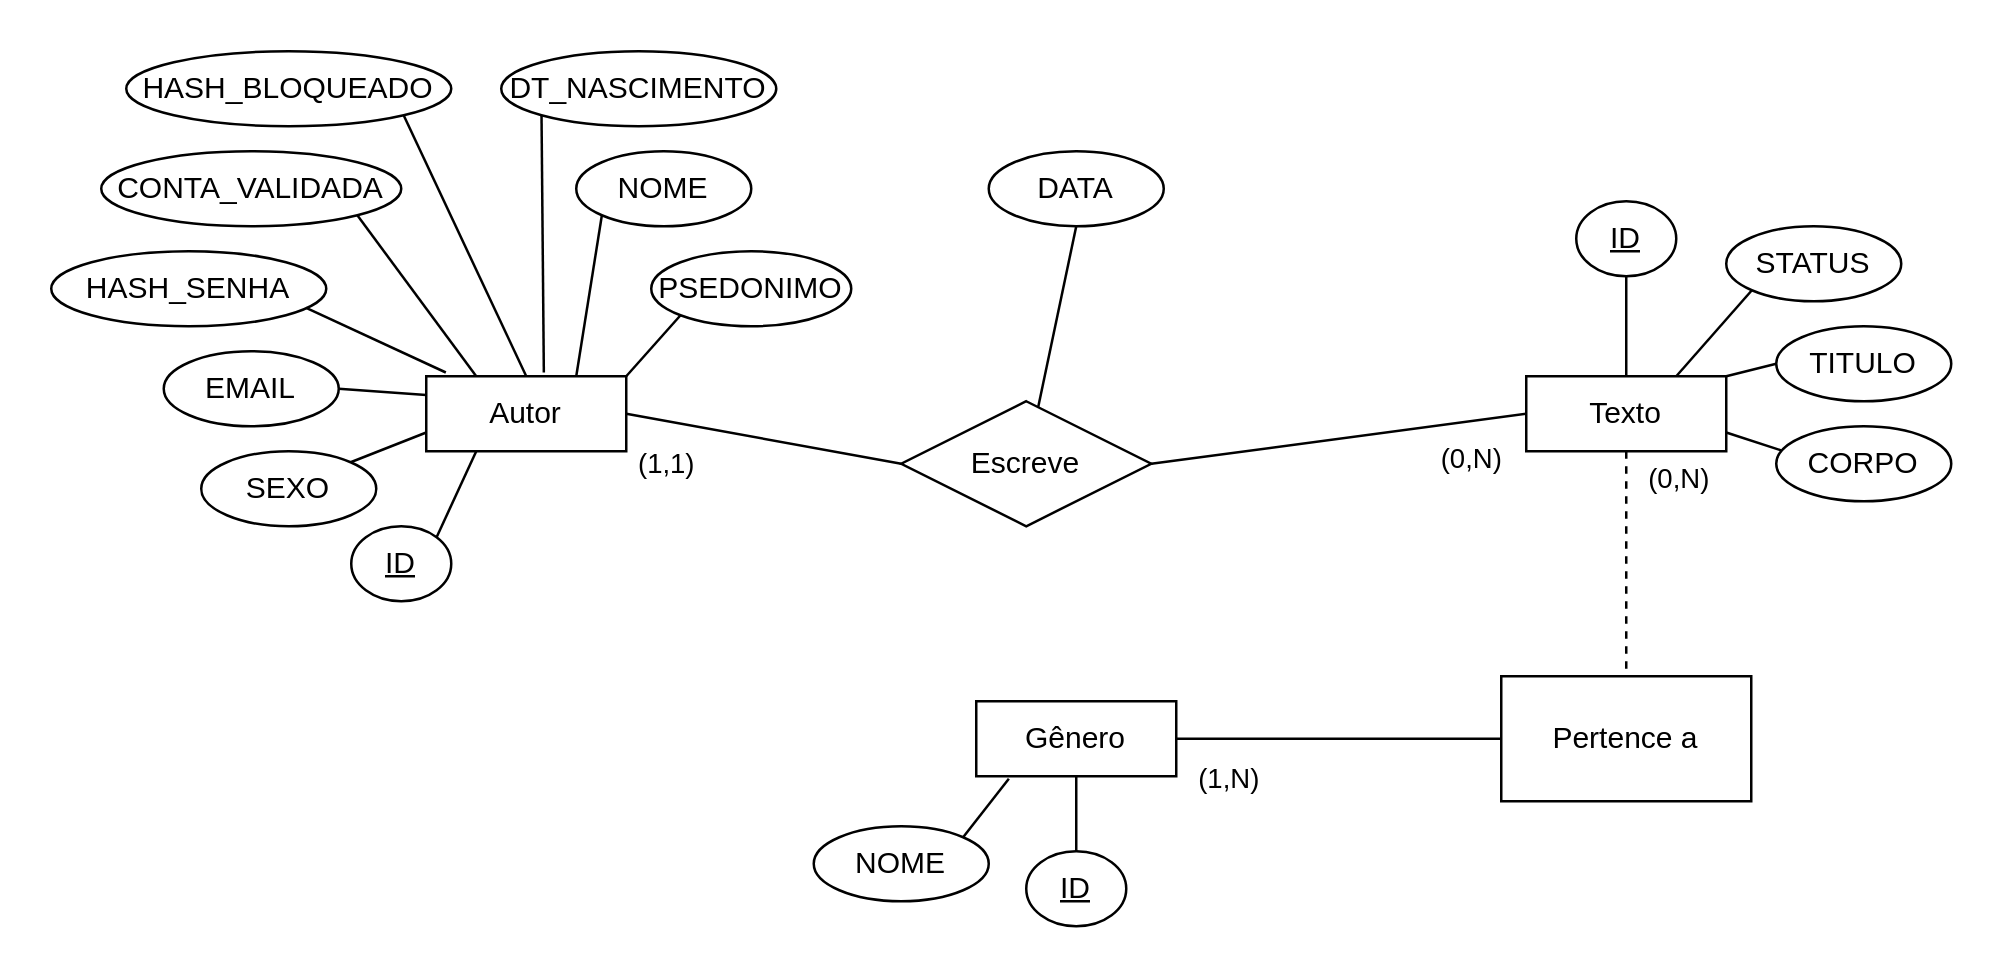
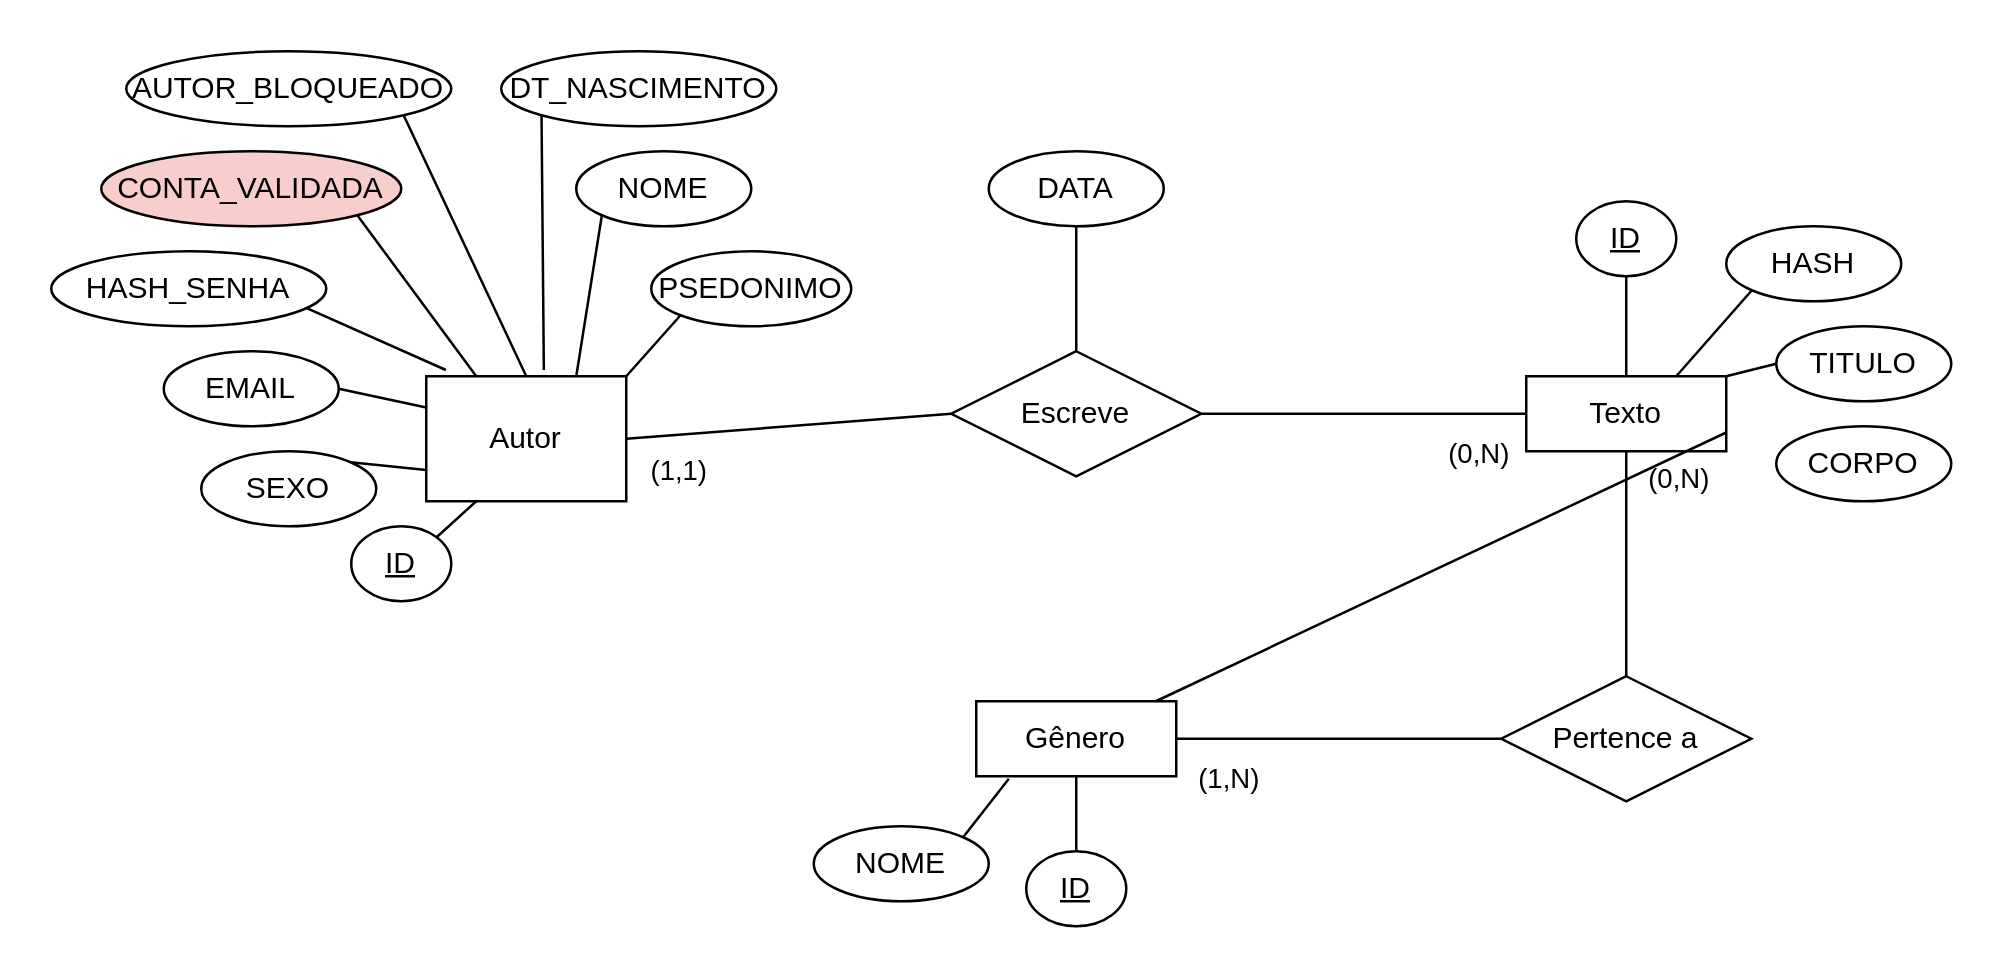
  <mxCell id="0" />
  <mxCell id="1" parent="0" />
- <mxCell id="2" value="&lt;div&gt;Autor&lt;/div&gt;" style="rounded=0;whiteSpace=wrap;html=1;" vertex="1" parent="1"><mxGeometry x="170" y="150" width="80" height="30" as="geometry" /></mxCell>
- <mxCell id="3" value="&lt;div&gt;Escreve&lt;/div&gt;" style="rhombus;whiteSpace=wrap;html=1;" vertex="1" parent="1"><mxGeometry x="360" y="160" width="100" height="50" as="geometry" /></mxCell>
+ <mxCell id="2" value="&lt;div&gt;Autor&lt;/div&gt;" style="rounded=0;whiteSpace=wrap;html=1;" vertex="1" parent="1"><mxGeometry x="170" y="150" width="80" height="50" as="geometry" /></mxCell>
+ <mxCell id="3" value="&lt;div&gt;Escreve&lt;/div&gt;" style="rhombus;whiteSpace=wrap;html=1;" vertex="1" parent="1"><mxGeometry x="380" y="140" width="100" height="50" as="geometry" /></mxCell>
  <mxCell id="4" value="&lt;div&gt;Texto&lt;/div&gt;" style="rounded=0;whiteSpace=wrap;html=1;" vertex="1" parent="1"><mxGeometry x="610" y="150" width="80" height="30" as="geometry" /></mxCell>
- <mxCell id="5" value="Pertence a" style="whiteSpace=wrap;html=1;rounded=0;" vertex="1" parent="1"><mxGeometry x="600" y="270" width="100" height="50" as="geometry" /></mxCell>
+ <mxCell id="5" value="Pertence a" style="rhombus;whiteSpace=wrap;html=1;" vertex="1" parent="1"><mxGeometry x="600" y="270" width="100" height="50" as="geometry" /></mxCell>
  <mxCell id="6" value="Gênero" style="rounded=0;whiteSpace=wrap;html=1;" vertex="1" parent="1"><mxGeometry x="390" y="280" width="80" height="30" as="geometry" /></mxCell>
  <mxCell id="7" value="" style="endArrow=none;html=1;rounded=0;exitX=1;exitY=0.5;exitDx=0;exitDy=0;entryX=0;entryY=0.5;entryDx=0;entryDy=0;" edge="1" parent="1" source="2" target="3"><mxGeometry width="50" height="50" relative="1" as="geometry"><mxPoint x="400" y="260" as="sourcePoint" /><mxPoint x="450" y="210" as="targetPoint" /></mxGeometry></mxCell>
  <mxCell id="8" value="&lt;div&gt;(1,1)&lt;/div&gt;" style="edgeLabel;html=1;align=center;verticalAlign=middle;resizable=0;points=[];" vertex="1" connectable="0" parent="7"><mxGeometry x="-0.538" y="-3" relative="1" as="geometry"><mxPoint x="-10" y="12" as="offset" /></mxGeometry></mxCell>
  <mxCell id="9" value="" style="endArrow=none;html=1;rounded=0;exitX=1;exitY=0.5;exitDx=0;exitDy=0;entryX=0;entryY=0.5;entryDx=0;entryDy=0;" edge="1" parent="1" source="3" target="4"><mxGeometry width="50" height="50" relative="1" as="geometry"><mxPoint x="260" y="175" as="sourcePoint" /><mxPoint x="390" y="175" as="targetPoint" /></mxGeometry></mxCell>
  <mxCell id="10" value="&lt;div&gt;(0,N)&lt;/div&gt;" style="edgeLabel;html=1;align=center;verticalAlign=middle;resizable=0;points=[];" vertex="1" connectable="0" parent="9"><mxGeometry x="0.785" relative="1" as="geometry"><mxPoint x="-6" y="15" as="offset" /></mxGeometry></mxCell>
- <mxCell id="11" value="" style="endArrow=none;html=1;rounded=0;exitX=0.5;exitY=1;exitDx=0;exitDy=0;entryX=0.5;entryY=0;entryDx=0;entryDy=0;dashed=1;" edge="1" parent="1" source="4" target="5"><mxGeometry width="50" height="50" relative="1" as="geometry"><mxPoint x="490" y="175" as="sourcePoint" /><mxPoint x="620" y="175" as="targetPoint" /></mxGeometry></mxCell>
+ <mxCell id="11" value="" style="endArrow=none;html=1;rounded=0;exitX=0.5;exitY=1;exitDx=0;exitDy=0;entryX=0.5;entryY=0;entryDx=0;entryDy=0;" edge="1" parent="1" source="4" target="5"><mxGeometry width="50" height="50" relative="1" as="geometry"><mxPoint x="490" y="175" as="sourcePoint" /><mxPoint x="620" y="175" as="targetPoint" /></mxGeometry></mxCell>
  <mxCell id="12" value="&lt;div&gt;(0,N)&lt;/div&gt;" style="edgeLabel;html=1;align=center;verticalAlign=middle;resizable=0;points=[];" vertex="1" connectable="0" parent="11"><mxGeometry x="-0.689" y="2" relative="1" as="geometry"><mxPoint x="18" y="-4" as="offset" /></mxGeometry></mxCell>
  <mxCell id="13" value="" style="endArrow=none;html=1;rounded=0;exitX=0;exitY=0.5;exitDx=0;exitDy=0;entryX=1;entryY=0.5;entryDx=0;entryDy=0;" edge="1" parent="1" source="5" target="6"><mxGeometry width="50" height="50" relative="1" as="geometry"><mxPoint x="660" y="190" as="sourcePoint" /><mxPoint x="660" y="280" as="targetPoint" /></mxGeometry></mxCell>
  <mxCell id="14" value="&lt;div&gt;(1,N)&lt;/div&gt;" style="edgeLabel;html=1;align=center;verticalAlign=middle;resizable=0;points=[];" vertex="1" connectable="0" parent="13"><mxGeometry x="0.631" y="-1" relative="1" as="geometry"><mxPoint x="-4" y="16" as="offset" /></mxGeometry></mxCell>
  <mxCell id="15" value="&lt;u&gt;ID&lt;/u&gt;" style="ellipse;whiteSpace=wrap;html=1;" vertex="1" parent="1"><mxGeometry x="140" y="210" width="40" height="30" as="geometry" /></mxCell>
  <mxCell id="16" value="&lt;u&gt;ID&lt;/u&gt;" style="ellipse;whiteSpace=wrap;html=1;" vertex="1" parent="1"><mxGeometry x="630" y="80" width="40" height="30" as="geometry" /></mxCell>
  <mxCell id="17" value="&lt;u&gt;ID&lt;/u&gt;" style="ellipse;whiteSpace=wrap;html=1;" vertex="1" parent="1"><mxGeometry x="410" y="340" width="40" height="30" as="geometry" /></mxCell>
  <mxCell id="18" value="" style="endArrow=none;html=1;rounded=0;entryX=0.5;entryY=1;entryDx=0;entryDy=0;exitX=0.5;exitY=0;exitDx=0;exitDy=0;" edge="1" parent="1" source="4" target="16"><mxGeometry width="50" height="50" relative="1" as="geometry"><mxPoint x="400" y="260" as="sourcePoint" /><mxPoint x="450" y="210" as="targetPoint" /></mxGeometry></mxCell>
  <mxCell id="19" value="" style="endArrow=none;html=1;rounded=0;exitX=0.25;exitY=1;exitDx=0;exitDy=0;entryX=1;entryY=0;entryDx=0;entryDy=0;" edge="1" parent="1" source="2" target="15"><mxGeometry width="50" height="50" relative="1" as="geometry"><mxPoint x="400" y="260" as="sourcePoint" /><mxPoint x="180" y="200" as="targetPoint" /></mxGeometry></mxCell>
  <mxCell id="20" value="" style="endArrow=none;html=1;rounded=0;entryX=0.5;entryY=0;entryDx=0;entryDy=0;exitX=0.5;exitY=1;exitDx=0;exitDy=0;" edge="1" parent="1" source="6" target="17"><mxGeometry width="50" height="50" relative="1" as="geometry"><mxPoint x="400" y="260" as="sourcePoint" /><mxPoint x="450" y="210" as="targetPoint" /></mxGeometry></mxCell>
  <mxCell id="21" value="NOME" style="ellipse;whiteSpace=wrap;html=1;" vertex="1" parent="1"><mxGeometry x="230" y="60" width="70" height="30" as="geometry" /></mxCell>
  <mxCell id="22" value="PSEDONIMO" style="ellipse;whiteSpace=wrap;html=1;" vertex="1" parent="1"><mxGeometry x="260" y="100" width="80" height="30" as="geometry" /></mxCell>
  <mxCell id="23" value="DT_NASCIMENTO" style="ellipse;whiteSpace=wrap;html=1;" vertex="1" parent="1"><mxGeometry x="200" y="20" width="110" height="30" as="geometry" /></mxCell>
  <mxCell id="24" value="EMAIL" style="ellipse;whiteSpace=wrap;html=1;" vertex="1" parent="1"><mxGeometry x="65" y="140" width="70" height="30" as="geometry" /></mxCell>
  <mxCell id="25" value="&lt;div&gt;SEXO&lt;/div&gt;" style="ellipse;whiteSpace=wrap;html=1;" vertex="1" parent="1"><mxGeometry x="80" y="180" width="70" height="30" as="geometry" /></mxCell>
  <mxCell id="26" value="HASH_SENHA" style="ellipse;whiteSpace=wrap;html=1;" vertex="1" parent="1"><mxGeometry x="20" y="100" width="110" height="30" as="geometry" /></mxCell>
- <mxCell id="27" value="CONTA_VALIDADA" style="ellipse;whiteSpace=wrap;html=1;" vertex="1" parent="1"><mxGeometry x="40" y="60" width="120" height="30" as="geometry" /></mxCell>
- <mxCell id="28" value="HASH_BLOQUEADO" style="ellipse;whiteSpace=wrap;html=1;" vertex="1" parent="1"><mxGeometry x="50" y="20" width="130" height="30" as="geometry" /></mxCell>
+ <mxCell id="27" value="CONTA_VALIDADA" style="ellipse;whiteSpace=wrap;html=1;fillColor=#f8cecc;" vertex="1" parent="1"><mxGeometry x="40" y="60" width="120" height="30" as="geometry" /></mxCell>
+ <mxCell id="28" value="AUTOR_BLOQUEADO" style="ellipse;whiteSpace=wrap;html=1;" vertex="1" parent="1"><mxGeometry x="50" y="20" width="130" height="30" as="geometry" /></mxCell>
  <mxCell id="29" value="" style="endArrow=none;html=1;rounded=0;exitX=0;exitY=0.75;exitDx=0;exitDy=0;entryX=1;entryY=0;entryDx=0;entryDy=0;" edge="1" parent="1" source="2" target="25"><mxGeometry width="50" height="50" relative="1" as="geometry"><mxPoint x="200" y="190" as="sourcePoint" /><mxPoint x="184.142" y="224.393" as="targetPoint" /></mxGeometry></mxCell>
  <mxCell id="30" value="" style="endArrow=none;html=1;rounded=0;exitX=0;exitY=0.25;exitDx=0;exitDy=0;entryX=1;entryY=0.5;entryDx=0;entryDy=0;" edge="1" parent="1" source="2" target="24"><mxGeometry width="50" height="50" relative="1" as="geometry"><mxPoint x="210" y="200" as="sourcePoint" /><mxPoint x="194.142" y="234.393" as="targetPoint" /></mxGeometry></mxCell>
  <mxCell id="31" value="" style="endArrow=none;html=1;rounded=0;exitX=0.098;exitY=-0.05;exitDx=0;exitDy=0;entryX=0.927;entryY=0.756;entryDx=0;entryDy=0;exitPerimeter=0;entryPerimeter=0;" edge="1" parent="1" source="2" target="26"><mxGeometry width="50" height="50" relative="1" as="geometry"><mxPoint x="220" y="210" as="sourcePoint" /><mxPoint x="204.142" y="244.393" as="targetPoint" /></mxGeometry></mxCell>
  <mxCell id="32" value="" style="endArrow=none;html=1;rounded=0;entryX=1;entryY=1;entryDx=0;entryDy=0;exitX=0.25;exitY=0;exitDx=0;exitDy=0;" edge="1" parent="1" source="2" target="27"><mxGeometry width="50" height="50" relative="1" as="geometry"><mxPoint x="188" y="160" as="sourcePoint" /><mxPoint x="141.97" y="132.68" as="targetPoint" /></mxGeometry></mxCell>
  <mxCell id="33" value="" style="endArrow=none;html=1;rounded=0;exitX=0.5;exitY=0;exitDx=0;exitDy=0;entryX=1;entryY=1;entryDx=0;entryDy=0;" edge="1" parent="1" source="2" target="28"><mxGeometry width="50" height="50" relative="1" as="geometry"><mxPoint x="197.84" y="168.5" as="sourcePoint" /><mxPoint x="170" y="50" as="targetPoint" /></mxGeometry></mxCell>
  <mxCell id="34" value="" style="endArrow=none;html=1;rounded=0;exitX=0.588;exitY=-0.05;exitDx=0;exitDy=0;entryX=0;entryY=1;entryDx=0;entryDy=0;exitPerimeter=0;" edge="1" parent="1" source="2" target="23"><mxGeometry width="50" height="50" relative="1" as="geometry"><mxPoint x="207.84" y="178.5" as="sourcePoint" /><mxPoint x="161.97" y="152.68" as="targetPoint" /></mxGeometry></mxCell>
  <mxCell id="35" value="" style="endArrow=none;html=1;rounded=0;exitX=0.75;exitY=0;exitDx=0;exitDy=0;entryX=0;entryY=1;entryDx=0;entryDy=0;" edge="1" parent="1" source="2" target="21"><mxGeometry width="50" height="50" relative="1" as="geometry"><mxPoint x="227.04" y="158.5" as="sourcePoint" /><mxPoint x="226.109" y="55.607" as="targetPoint" /></mxGeometry></mxCell>
  <mxCell id="36" value="" style="endArrow=none;html=1;rounded=0;exitX=1;exitY=0;exitDx=0;exitDy=0;entryX=0;entryY=1;entryDx=0;entryDy=0;" edge="1" parent="1" source="2" target="22"><mxGeometry width="50" height="50" relative="1" as="geometry"><mxPoint x="237.04" y="168.5" as="sourcePoint" /><mxPoint x="236.109" y="65.607" as="targetPoint" /></mxGeometry></mxCell>
  <mxCell id="37" value="DATA" style="ellipse;whiteSpace=wrap;html=1;" vertex="1" parent="1"><mxGeometry x="395" y="60" width="70" height="30" as="geometry" /></mxCell>
  <mxCell id="38" value="" style="endArrow=none;html=1;rounded=0;entryX=0.5;entryY=1;entryDx=0;entryDy=0;" edge="1" parent="1" source="3" target="37"><mxGeometry width="50" height="50" relative="1" as="geometry"><mxPoint x="240" y="160" as="sourcePoint" /><mxPoint x="250.251" y="95.607" as="targetPoint" /></mxGeometry></mxCell>
- <mxCell id="39" value="STATUS" style="ellipse;whiteSpace=wrap;html=1;" vertex="1" parent="1"><mxGeometry x="690" y="90" width="70" height="30" as="geometry" /></mxCell>
+ <mxCell id="39" value="HASH" style="ellipse;whiteSpace=wrap;html=1;" vertex="1" parent="1"><mxGeometry x="690" y="90" width="70" height="30" as="geometry" /></mxCell>
  <mxCell id="40" value="TITULO" style="ellipse;whiteSpace=wrap;html=1;" vertex="1" parent="1"><mxGeometry x="710" y="130" width="70" height="30" as="geometry" /></mxCell>
  <mxCell id="41" value="CORPO" style="ellipse;whiteSpace=wrap;html=1;" vertex="1" parent="1"><mxGeometry x="710" y="170" width="70" height="30" as="geometry" /></mxCell>
  <mxCell id="42" value="" style="endArrow=none;html=1;rounded=0;entryX=0;entryY=1;entryDx=0;entryDy=0;exitX=0.75;exitY=0;exitDx=0;exitDy=0;" edge="1" parent="1" source="4" target="39"><mxGeometry width="50" height="50" relative="1" as="geometry"><mxPoint x="660" y="160" as="sourcePoint" /><mxPoint x="660" y="120" as="targetPoint" /></mxGeometry></mxCell>
  <mxCell id="43" value="" style="endArrow=none;html=1;rounded=0;entryX=0;entryY=0.5;entryDx=0;entryDy=0;exitX=1;exitY=0;exitDx=0;exitDy=0;" edge="1" parent="1" source="4" target="40"><mxGeometry width="50" height="50" relative="1" as="geometry"><mxPoint x="670" y="170" as="sourcePoint" /><mxPoint x="670" y="130" as="targetPoint" /></mxGeometry></mxCell>
- <mxCell id="44" value="" style="endArrow=none;html=1;rounded=0;entryX=0.028;entryY=0.322;entryDx=0;entryDy=0;exitX=1;exitY=0.75;exitDx=0;exitDy=0;entryPerimeter=0;" edge="1" parent="1" source="4" target="41"><mxGeometry width="50" height="50" relative="1" as="geometry"><mxPoint x="680" y="180" as="sourcePoint" /><mxPoint x="680" y="140" as="targetPoint" /></mxGeometry></mxCell>
+ <mxCell id="44" value="" style="endArrow=none;html=1;rounded=0;exitX=1;exitY=0.75;exitDx=0;exitDy=0;" edge="1" parent="1" source="4" target="6"><mxGeometry width="50" height="50" relative="1" as="geometry"><mxPoint x="680" y="180" as="sourcePoint" /><mxPoint x="680" y="140" as="targetPoint" /></mxGeometry></mxCell>
  <mxCell id="45" value="NOME" style="ellipse;whiteSpace=wrap;html=1;" vertex="1" parent="1"><mxGeometry x="325" y="330" width="70" height="30" as="geometry" /></mxCell>
  <mxCell id="46" value="" style="endArrow=none;html=1;rounded=0;entryX=1;entryY=0;entryDx=0;entryDy=0;exitX=0.163;exitY=1.033;exitDx=0;exitDy=0;exitPerimeter=0;" edge="1" parent="1" source="6" target="45"><mxGeometry width="50" height="50" relative="1" as="geometry"><mxPoint x="440" y="320" as="sourcePoint" /><mxPoint x="440" y="350" as="targetPoint" /></mxGeometry></mxCell>
